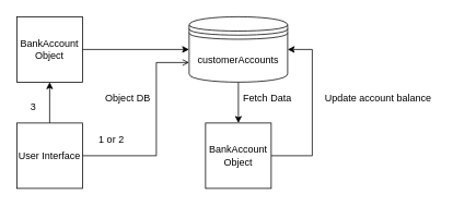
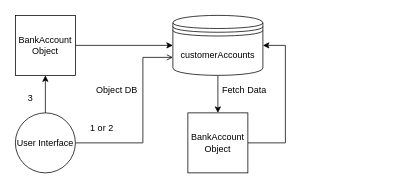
  <mxCell id="0" />
  <mxCell id="1" parent="0" />
  <mxCell id="2" style="edgeStyle=orthogonalEdgeStyle;rounded=0;orthogonalLoop=1;jettySize=auto;html=1;exitX=1;exitY=0.5;exitDx=0;exitDy=0;entryX=0;entryY=0.7;entryDx=0;entryDy=0;endArrow=open;" edge="1" parent="1" source="4" target="6"><mxGeometry relative="1" as="geometry"><mxPoint x="290" y="150" as="targetPoint" /><Array as="points"><mxPoint x="190" y="190" /><mxPoint x="190" y="76" /></Array></mxGeometry></mxCell>
  <mxCell id="3" style="edgeStyle=orthogonalEdgeStyle;rounded=0;orthogonalLoop=1;jettySize=auto;html=1;exitX=0.5;exitY=0;exitDx=0;exitDy=0;entryX=0.5;entryY=1;entryDx=0;entryDy=0;" edge="1" parent="1" source="4" target="9"><mxGeometry relative="1" as="geometry" /></mxCell>
- <mxCell id="4" value="User Interface" style="whiteSpace=wrap;html=1;aspect=fixed;" vertex="1" parent="1"><mxGeometry x="20" y="150" width="80" height="80" as="geometry" /></mxCell>
+ <mxCell id="4" value="User Interface" style="ellipse;whiteSpace=wrap;html=1;aspect=fixed;" vertex="1" parent="1"><mxGeometry x="20" y="150" width="80" height="80" as="geometry" /></mxCell>
  <mxCell id="5" style="edgeStyle=orthogonalEdgeStyle;rounded=0;orthogonalLoop=1;jettySize=auto;html=1;exitX=0.5;exitY=1;exitDx=0;exitDy=0;entryX=0.5;entryY=0;entryDx=0;entryDy=0;" edge="1" parent="1" source="6" target="11"><mxGeometry relative="1" as="geometry" /></mxCell>
  <mxCell id="6" value="customerAccounts" style="shape=datastore;whiteSpace=wrap;html=1;" vertex="1" parent="1"><mxGeometry x="230" y="20" width="120" height="80" as="geometry" /></mxCell>
  <mxCell id="7" value="3" style="text;html=1;align=center;verticalAlign=middle;resizable=0;points=[];autosize=1;strokeColor=none;" vertex="1" parent="1"><mxGeometry x="30" y="120" width="20" height="20" as="geometry" /></mxCell>
  <mxCell id="8" style="edgeStyle=orthogonalEdgeStyle;rounded=0;orthogonalLoop=1;jettySize=auto;html=1;exitX=1;exitY=0.5;exitDx=0;exitDy=0;entryX=0;entryY=0.5;entryDx=0;entryDy=0;" edge="1" parent="1" source="9" target="6"><mxGeometry relative="1" as="geometry" /></mxCell>
  <mxCell id="9" value="BankAccount&lt;br&gt;Object" style="whiteSpace=wrap;html=1;aspect=fixed;" vertex="1" parent="1"><mxGeometry x="20" y="20" width="80" height="80" as="geometry" /></mxCell>
  <mxCell id="10" style="edgeStyle=orthogonalEdgeStyle;rounded=0;orthogonalLoop=1;jettySize=auto;html=1;exitX=1;exitY=0.5;exitDx=0;exitDy=0;entryX=1;entryY=0.5;entryDx=0;entryDy=0;" edge="1" parent="1" source="11" target="6"><mxGeometry relative="1" as="geometry"><Array as="points"><mxPoint x="380" y="190" /><mxPoint x="380" y="60" /></Array></mxGeometry></mxCell>
  <mxCell id="11" value="BankAccount&lt;br&gt;Object" style="whiteSpace=wrap;html=1;aspect=fixed;" vertex="1" parent="1"><mxGeometry x="250" y="150" width="80" height="80" as="geometry" /></mxCell>
  <mxCell id="12" value="1 or 2" style="text;html=1;align=center;verticalAlign=middle;resizable=0;points=[];autosize=1;strokeColor=none;" vertex="1" parent="1"><mxGeometry x="110" y="160" width="50" height="20" as="geometry" /></mxCell>
  <mxCell id="13" value="Object DB" style="text;html=1;align=center;verticalAlign=middle;resizable=0;points=[];autosize=1;strokeColor=none;" vertex="1" parent="1"><mxGeometry x="120" y="110" width="70" height="20" as="geometry" /></mxCell>
  <mxCell id="14" value="Fetch Data" style="text;html=1;align=center;verticalAlign=middle;resizable=0;points=[];autosize=1;strokeColor=none;" vertex="1" parent="1"><mxGeometry x="290" y="110" width="70" height="20" as="geometry" /></mxCell>
- <mxCell id="15" value="Update account balance&lt;br&gt;" style="text;html=1;align=center;verticalAlign=middle;resizable=0;points=[];autosize=1;strokeColor=none;" vertex="1" parent="1"><mxGeometry x="390" y="110" width="140" height="20" as="geometry" /></mxCell>
